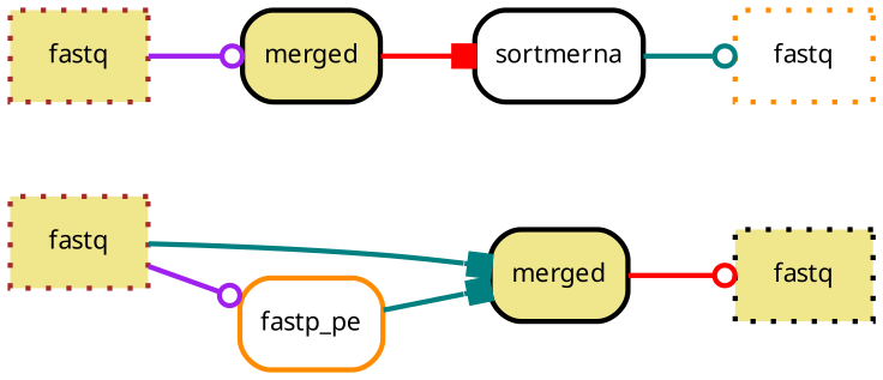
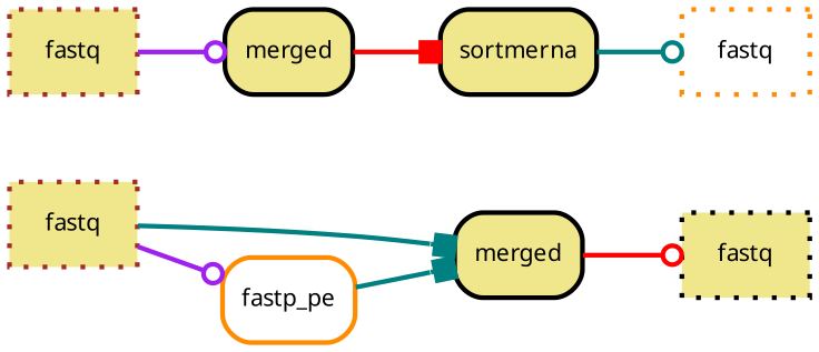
  digraph {
    bgcolor=white
    rankdir=LR
    node [color=black fontname=sans fontsize=10 penwidth=2 shape=box style="dotted,filled" fillcolor=khaki]
    edge [color=teal penwidth=2 arrowhead=odot]
    n1 [color=brown label=fastq]
    n2 [label=merged style="rounded,filled"]
    n3 [color=darkorange label=fastp_pe style="rounded,filled" fillcolor=white]
    n4 [color=brown label=fastq]
    n5 [label=merged style="rounded,filled"]
    n6 [label=fastq]
    n7 [color=darkorange label=fastq fillcolor=white]
-   n8 [label=sortmerna style="rounded,filled" fillcolor=white]
+   n8 [label=sortmerna style="rounded,filled"]
    n1 -> n2 [arrowhead=box]
    n1 -> n3 [color=purple]
    n2 -> n6 [color=red]
    n3 -> n2 [arrowhead=box]
    n4 -> n5 [color=purple]
    n5 -> n8 [color=red arrowhead=box]
    n8 -> n7
  }
